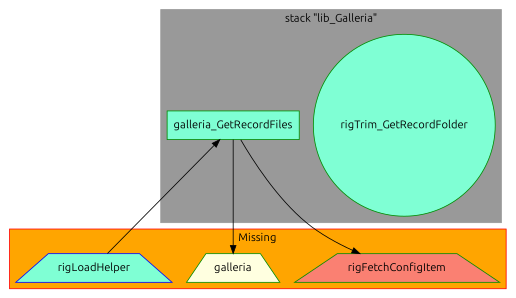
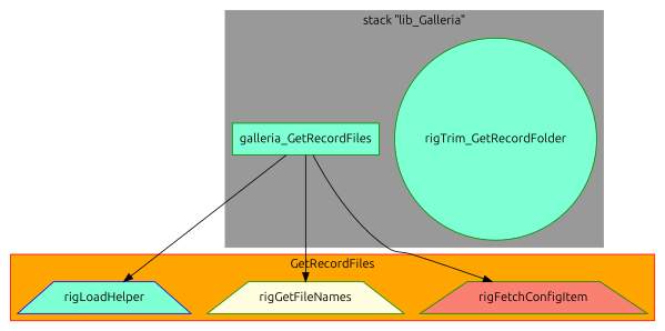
  digraph {
    clusterrank=true
    fontname=Ubuntu
    node [color=Green4 fillcolor=aquamarine fontname=Ubuntu shape=trapezium style=filled]
    edge [fontname=Ubuntu]
    n1 [label=rigTrim_GetRecordFolder shape=circle]
    n2 [label=galleria_GetRecordFiles shape=box]
    n3 [fillcolor=salmon label=rigFetchConfigItem]
-   n4 [fillcolor=lightyellow label=galleria]
+   n4 [fillcolor=lightyellow label=rigGetFileNames]
    n5 [color=Blue label=rigLoadHelper]
    subgraph sub_1 {
      n1
      n2
      n3
      n4
    }
    subgraph sub_2 {
      n5
    }
    subgraph cluster_3 {
      color=red
      fillcolor=orange
-     label=Missing
+     label=GetRecordFiles
      style=filled
      n3
      n4
      n5
    }
    subgraph cluster_4 {
      color=grey60
      fillcolor=grey60
      label="stack \"lib_Galleria\""
      style=filled
      n1
      n2
    }
    n2 -> n3
    n2 -> n4
-   n5 -> n2
+   n2 -> n5
  }
